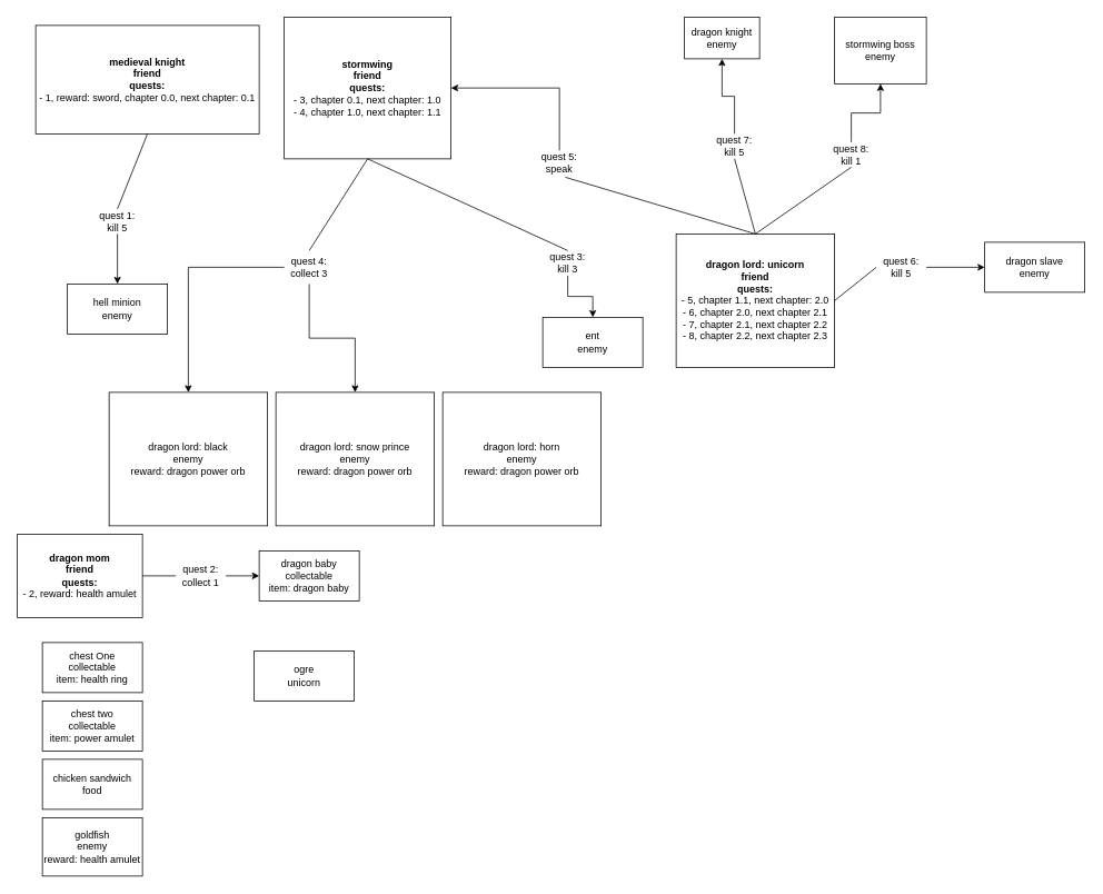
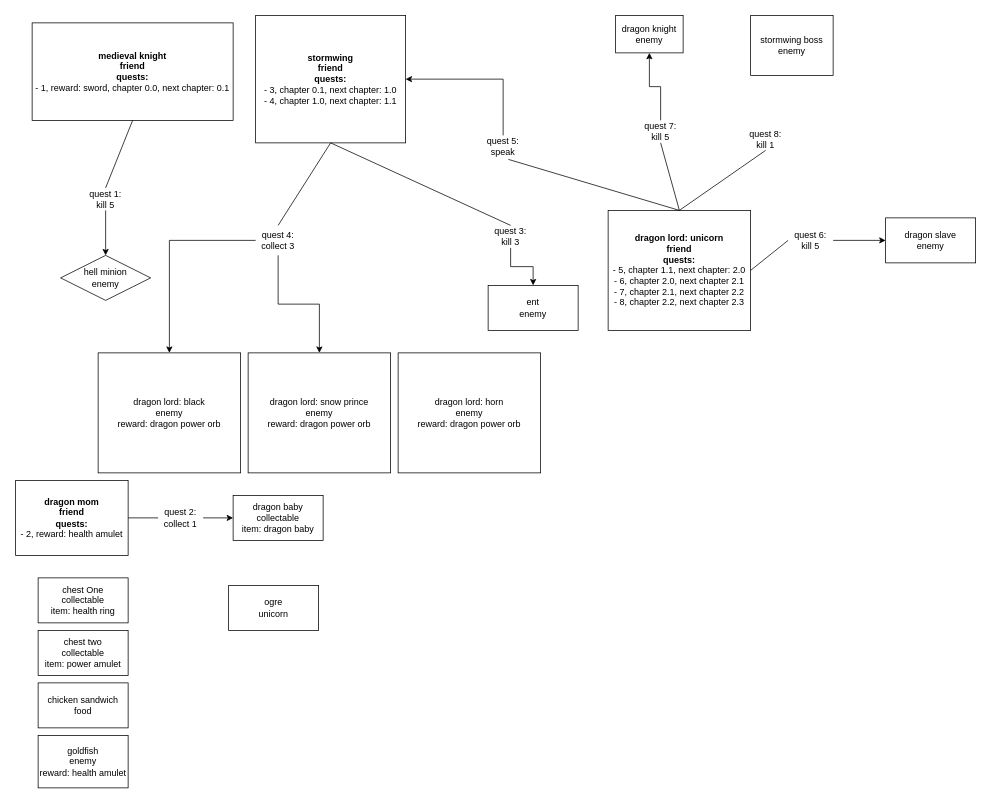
  <mxCell id="0" />
  <mxCell id="1" parent="0" />
  <mxCell id="2" value="&lt;b&gt;medieval knight&lt;/b&gt;&lt;div&gt;&lt;b&gt;friend&lt;/b&gt;&lt;/div&gt;&lt;div&gt;&lt;b&gt;quests:&lt;/b&gt;&lt;/div&gt;&lt;div&gt;- 1, reward: sword, chapter 0.0, next chapter: 0.1&lt;/div&gt;" style="rounded=0;whiteSpace=wrap;html=1;" parent="1" vertex="1"><mxGeometry x="42" y="30" width="268" height="130" as="geometry" /></mxCell>
  <mxCell id="3" value="&lt;b&gt;stormwing&lt;/b&gt;&lt;div&gt;&lt;b&gt;friend&lt;/b&gt;&lt;/div&gt;&lt;div&gt;&lt;b&gt;quests:&lt;/b&gt;&lt;/div&gt;&lt;div&gt;- 3, chapter 0.1, next chapter: 1.0&lt;/div&gt;&lt;div&gt;- 4, chapter 1.0, next chapter: 1.1&lt;/div&gt;" style="rounded=0;whiteSpace=wrap;html=1;" parent="1" vertex="1"><mxGeometry x="340" y="20" width="200" height="170" as="geometry" /></mxCell>
  <mxCell id="4" value="&lt;div&gt;dragon lord: black&lt;/div&gt;&lt;div&gt;enemy&lt;/div&gt;&lt;div&gt;reward: dragon power orb&lt;/div&gt;" style="rounded=0;whiteSpace=wrap;html=1;" parent="1" vertex="1"><mxGeometry x="130" y="470" width="190" height="160" as="geometry" /></mxCell>
  <mxCell id="5" value="&lt;div&gt;dragon lord: snow prince&lt;/div&gt;&lt;div&gt;enemy&lt;/div&gt;&lt;div&gt;reward: dragon power orb&lt;/div&gt;" style="rounded=0;whiteSpace=wrap;html=1;" parent="1" vertex="1"><mxGeometry x="330" y="470" width="190" height="160" as="geometry" /></mxCell>
  <mxCell id="6" value="goldfish&lt;div&gt;enemy&lt;/div&gt;&lt;div&gt;reward: health amulet&lt;/div&gt;" style="rounded=0;whiteSpace=wrap;html=1;" parent="1" vertex="1"><mxGeometry x="50" y="980" width="120" height="70" as="geometry" /></mxCell>
  <mxCell id="7" value="&lt;div&gt;dragon lord: horn&lt;/div&gt;&lt;div&gt;enemy&lt;/div&gt;&lt;div&gt;reward: dragon power orb&lt;/div&gt;" style="rounded=0;whiteSpace=wrap;html=1;" parent="1" vertex="1"><mxGeometry x="530" y="470" width="190" height="160" as="geometry" /></mxCell>
  <mxCell id="8" value="&lt;b&gt;dragon mom&lt;/b&gt;&lt;div&gt;&lt;b&gt;friend&lt;/b&gt;&lt;/div&gt;&lt;div&gt;&lt;b&gt;quests:&lt;/b&gt;&lt;/div&gt;&lt;div&gt;- 2, reward: health amulet&lt;/div&gt;" style="rounded=0;whiteSpace=wrap;html=1;" parent="1" vertex="1"><mxGeometry x="20" y="640" width="150" height="100" as="geometry" /></mxCell>
  <mxCell id="9" style="edgeStyle=orthogonalEdgeStyle;rounded=0;orthogonalLoop=1;jettySize=auto;html=1;entryX=1;entryY=0.5;entryDx=0;entryDy=0;exitX=0.5;exitY=0;exitDx=0;exitDy=0;" parent="1" source="32" target="3" edge="1"><mxGeometry relative="1" as="geometry" /></mxCell>
  <mxCell id="10" value="&lt;b&gt;dragon lord: unicorn&lt;/b&gt;&lt;div&gt;&lt;b&gt;friend&lt;/b&gt;&lt;/div&gt;&lt;div&gt;&lt;b&gt;quests:&lt;/b&gt;&lt;/div&gt;&lt;div&gt;- 5, chapter 1.1, next chapter: 2.0&lt;/div&gt;&lt;div&gt;- 6, chapter 2.0, next chapter 2.1&lt;/div&gt;&lt;div&gt;- 7, chapter 2.1, next chapter 2.2&lt;/div&gt;&lt;div&gt;- 8, chapter 2.2, next chapter 2.3&lt;/div&gt;" style="rounded=0;whiteSpace=wrap;html=1;" parent="1" vertex="1"><mxGeometry x="810" y="280" width="190" height="160" as="geometry" /></mxCell>
- <mxCell id="11" value="hell minion&lt;div&gt;enemy&lt;/div&gt;" style="rounded=0;whiteSpace=wrap;html=1;" parent="1" vertex="1"><mxGeometry x="80" y="340" width="120" height="60" as="geometry" /></mxCell>
+ <mxCell id="11" value="hell minion&lt;div&gt;enemy&lt;/div&gt;" style="rhombus;whiteSpace=wrap;html=1;" parent="1" vertex="1"><mxGeometry x="80" y="340" width="120" height="60" as="geometry" /></mxCell>
  <mxCell id="12" value="" style="edgeStyle=orthogonalEdgeStyle;rounded=0;orthogonalLoop=1;jettySize=auto;html=1;exitX=0.5;exitY=1;exitDx=0;exitDy=0;" parent="1" source="13" target="11" edge="1"><mxGeometry relative="1" as="geometry"><mxPoint x="110" y="90" as="sourcePoint" /><mxPoint x="112" y="125" as="targetPoint" /></mxGeometry></mxCell>
  <mxCell id="13" value="quest 1: kill 5" style="text;html=1;align=center;verticalAlign=middle;whiteSpace=wrap;rounded=0;" parent="1" vertex="1"><mxGeometry x="110" y="250" width="60" height="30" as="geometry" /></mxCell>
  <mxCell id="14" value="" style="endArrow=none;html=1;rounded=0;entryX=0.5;entryY=1;entryDx=0;entryDy=0;exitX=0.5;exitY=0;exitDx=0;exitDy=0;" parent="1" source="13" target="2" edge="1"><mxGeometry width="50" height="50" relative="1" as="geometry"><mxPoint x="400" y="420" as="sourcePoint" /><mxPoint x="450" y="370" as="targetPoint" /><Array as="points" /></mxGeometry></mxCell>
  <mxCell id="15" value="ent&lt;div&gt;enemy&lt;/div&gt;" style="rounded=0;whiteSpace=wrap;html=1;" parent="1" vertex="1"><mxGeometry x="650" y="380" width="120" height="60" as="geometry" /></mxCell>
  <mxCell id="16" value="" style="endArrow=none;html=1;rounded=0;entryX=0.5;entryY=1;entryDx=0;entryDy=0;exitX=0.5;exitY=0;exitDx=0;exitDy=0;" parent="1" source="18" target="3" edge="1"><mxGeometry width="50" height="50" relative="1" as="geometry"><mxPoint x="150" y="260" as="sourcePoint" /><mxPoint x="186" y="230" as="targetPoint" /><Array as="points" /></mxGeometry></mxCell>
  <mxCell id="17" value="" style="edgeStyle=orthogonalEdgeStyle;rounded=0;orthogonalLoop=1;jettySize=auto;html=1;" parent="1" source="18" target="15" edge="1"><mxGeometry relative="1" as="geometry" /></mxCell>
  <mxCell id="18" value="quest 3: kill 3" style="text;html=1;align=center;verticalAlign=middle;whiteSpace=wrap;rounded=0;" parent="1" vertex="1"><mxGeometry x="650" y="300" width="60" height="30" as="geometry" /></mxCell>
  <mxCell id="19" value="dragon baby&lt;div&gt;collectable&lt;/div&gt;&lt;div&gt;item: dragon baby&lt;/div&gt;" style="rounded=0;whiteSpace=wrap;html=1;" parent="1" vertex="1"><mxGeometry x="310" y="660" width="120" height="60" as="geometry" /></mxCell>
  <mxCell id="20" value="&lt;div&gt;chest two&lt;/div&gt;&lt;div&gt;collectable&lt;/div&gt;&lt;div&gt;item: power amulet&lt;/div&gt;" style="rounded=0;whiteSpace=wrap;html=1;" parent="1" vertex="1"><mxGeometry x="50" y="840" width="120" height="60" as="geometry" /></mxCell>
  <mxCell id="21" value="chest One&lt;div&gt;collectable&lt;/div&gt;&lt;div&gt;item: health ring&lt;/div&gt;" style="rounded=0;whiteSpace=wrap;html=1;" parent="1" vertex="1"><mxGeometry x="50" y="770" width="120" height="60" as="geometry" /></mxCell>
  <mxCell id="22" value="" style="endArrow=none;html=1;rounded=0;exitX=1;exitY=0.5;exitDx=0;exitDy=0;entryX=0;entryY=0.5;entryDx=0;entryDy=0;" parent="1" source="8" target="24" edge="1"><mxGeometry width="50" height="50" relative="1" as="geometry"><mxPoint x="180" y="700" as="sourcePoint" /><mxPoint x="230" y="650" as="targetPoint" /></mxGeometry></mxCell>
  <mxCell id="23" style="edgeStyle=orthogonalEdgeStyle;rounded=0;orthogonalLoop=1;jettySize=auto;html=1;exitX=1;exitY=0.5;exitDx=0;exitDy=0;" parent="1" source="24" target="19" edge="1"><mxGeometry relative="1" as="geometry" /></mxCell>
  <mxCell id="24" value="quest 2:&lt;div&gt;collect 1&lt;/div&gt;" style="text;html=1;align=center;verticalAlign=middle;whiteSpace=wrap;rounded=0;" parent="1" vertex="1"><mxGeometry x="210" y="675" width="60" height="30" as="geometry" /></mxCell>
  <mxCell id="25" value="ogre&lt;div&gt;unicorn&lt;/div&gt;" style="rounded=0;whiteSpace=wrap;html=1;" parent="1" vertex="1"><mxGeometry x="304" y="780" width="120" height="60" as="geometry" /></mxCell>
  <mxCell id="26" value="dragon slave&lt;div&gt;enemy&lt;/div&gt;" style="rounded=0;whiteSpace=wrap;html=1;" parent="1" vertex="1"><mxGeometry x="1180" y="290" width="120" height="60" as="geometry" /></mxCell>
  <mxCell id="27" value="chicken sandwich&lt;div&gt;food&lt;/div&gt;" style="rounded=0;whiteSpace=wrap;html=1;" parent="1" vertex="1"><mxGeometry x="50" y="910" width="120" height="60" as="geometry" /></mxCell>
  <mxCell id="28" value="" style="endArrow=none;html=1;rounded=0;exitX=0.5;exitY=0;exitDx=0;exitDy=0;entryX=0.5;entryY=1;entryDx=0;entryDy=0;" parent="1" source="31" edge="1" target="3"><mxGeometry width="50" height="50" relative="1" as="geometry"><mxPoint x="397" y="300" as="sourcePoint" /><mxPoint x="447" y="250" as="targetPoint" /></mxGeometry></mxCell>
  <mxCell id="29" style="edgeStyle=orthogonalEdgeStyle;rounded=0;orthogonalLoop=1;jettySize=auto;html=1;" parent="1" source="31" target="4" edge="1"><mxGeometry relative="1" as="geometry" /></mxCell>
  <mxCell id="30" style="edgeStyle=orthogonalEdgeStyle;rounded=0;orthogonalLoop=1;jettySize=auto;html=1;entryX=0.5;entryY=0;entryDx=0;entryDy=0;" parent="1" source="31" target="5" edge="1"><mxGeometry relative="1" as="geometry" /></mxCell>
  <mxCell id="31" value="quest 4: collect 3" style="text;html=1;align=center;verticalAlign=middle;whiteSpace=wrap;rounded=0;" parent="1" vertex="1"><mxGeometry x="340" y="300" width="60" height="40" as="geometry" /></mxCell>
  <mxCell id="32" value="quest 5: speak" style="text;html=1;align=center;verticalAlign=middle;whiteSpace=wrap;rounded=0;" parent="1" vertex="1"><mxGeometry x="640" y="180" width="60" height="30" as="geometry" /></mxCell>
  <mxCell id="33" value="" style="endArrow=none;html=1;rounded=0;entryX=0.617;entryY=1.067;entryDx=0;entryDy=0;exitX=0.5;exitY=0;exitDx=0;exitDy=0;entryPerimeter=0;" parent="1" source="10" target="32" edge="1"><mxGeometry width="50" height="50" relative="1" as="geometry"><mxPoint x="680" y="420" as="sourcePoint" /><mxPoint x="810" y="370" as="targetPoint" /></mxGeometry></mxCell>
  <mxCell id="34" value="" style="endArrow=none;html=1;rounded=0;exitX=1;exitY=0.5;exitDx=0;exitDy=0;entryX=0;entryY=0.5;entryDx=0;entryDy=0;" parent="1" source="10" target="36" edge="1"><mxGeometry width="50" height="50" relative="1" as="geometry"><mxPoint x="838" y="480" as="sourcePoint" /><mxPoint x="960" y="390" as="targetPoint" /></mxGeometry></mxCell>
  <mxCell id="35" style="edgeStyle=orthogonalEdgeStyle;rounded=0;orthogonalLoop=1;jettySize=auto;html=1;entryX=0;entryY=0.5;entryDx=0;entryDy=0;" parent="1" source="36" target="26" edge="1"><mxGeometry relative="1" as="geometry" /></mxCell>
  <mxCell id="36" value="quest 6&lt;span style=&quot;background-color: initial;&quot;&gt;: kill 5&lt;/span&gt;" style="text;html=1;align=center;verticalAlign=middle;whiteSpace=wrap;rounded=0;" parent="1" vertex="1"><mxGeometry x="1050" y="305" width="60" height="30" as="geometry" /></mxCell>
  <mxCell id="37" value="stormwing boss&lt;div&gt;enemy&lt;/div&gt;" style="rounded=0;whiteSpace=wrap;html=1;" vertex="1" parent="1"><mxGeometry x="1000" y="20" width="110" height="80" as="geometry" /></mxCell>
- <mxCell id="38" style="edgeStyle=orthogonalEdgeStyle;rounded=0;orthogonalLoop=1;jettySize=auto;html=1;exitX=0.5;exitY=0;exitDx=0;exitDy=0;entryX=0.5;entryY=1;entryDx=0;entryDy=0;" edge="1" parent="1" source="39" target="37"><mxGeometry relative="1" as="geometry" /></mxCell>
  <mxCell id="39" value="quest 8&lt;span style=&quot;background-color: initial;&quot;&gt;: kill 1&lt;/span&gt;" style="text;html=1;align=center;verticalAlign=middle;whiteSpace=wrap;rounded=0;" vertex="1" parent="1"><mxGeometry x="990" y="170" width="60" height="30" as="geometry" /></mxCell>
  <mxCell id="40" value="&lt;div&gt;dragon knight&lt;/div&gt;&lt;div&gt;enemy&lt;/div&gt;" style="rounded=0;whiteSpace=wrap;html=1;" vertex="1" parent="1"><mxGeometry x="820" y="20" width="90" height="50" as="geometry" /></mxCell>
  <mxCell id="41" style="edgeStyle=orthogonalEdgeStyle;rounded=0;orthogonalLoop=1;jettySize=auto;html=1;" edge="1" parent="1" source="42" target="40"><mxGeometry relative="1" as="geometry" /></mxCell>
  <mxCell id="42" value="quest 7&lt;span style=&quot;background-color: initial;&quot;&gt;: kill 5&lt;/span&gt;" style="text;html=1;align=center;verticalAlign=middle;whiteSpace=wrap;rounded=0;" vertex="1" parent="1"><mxGeometry x="850" y="160" width="60" height="30" as="geometry" /></mxCell>
  <mxCell id="43" value="" style="endArrow=none;html=1;rounded=0;exitX=0.5;exitY=0;exitDx=0;exitDy=0;entryX=0.5;entryY=1;entryDx=0;entryDy=0;" edge="1" parent="1" source="10" target="42"><mxGeometry width="50" height="50" relative="1" as="geometry"><mxPoint x="670" y="400" as="sourcePoint" /><mxPoint x="720" y="350" as="targetPoint" /></mxGeometry></mxCell>
  <mxCell id="44" value="" style="endArrow=none;html=1;rounded=0;exitX=0.5;exitY=0;exitDx=0;exitDy=0;entryX=0.5;entryY=1;entryDx=0;entryDy=0;" edge="1" parent="1" source="10" target="39"><mxGeometry width="50" height="50" relative="1" as="geometry"><mxPoint x="915" y="330" as="sourcePoint" /><mxPoint x="890" y="200" as="targetPoint" /></mxGeometry></mxCell>
